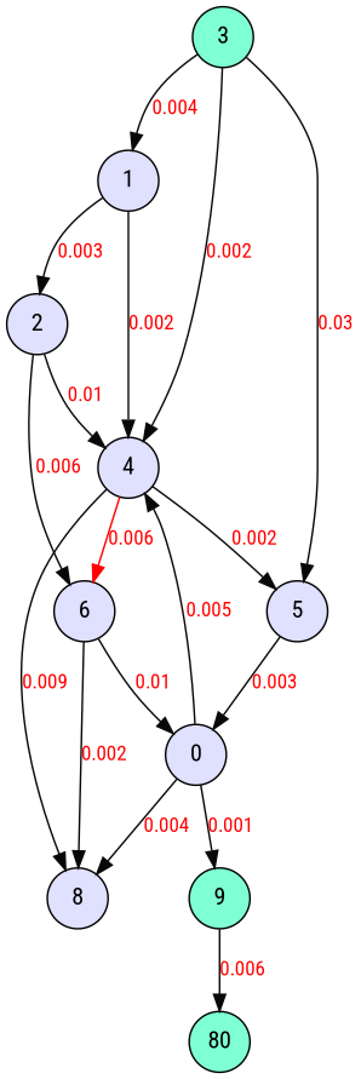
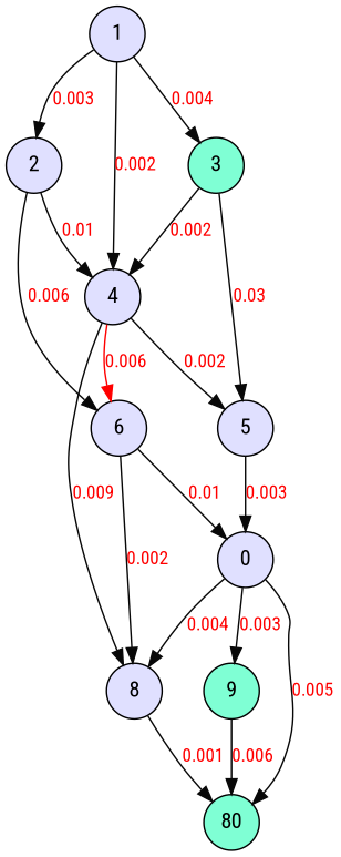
  digraph {
    fontname="Roboto Condensed"
    node [fillcolor="#e0e0ff" fixedsize=true fontname="Roboto Condensed" fontsize=14 style=filled]
    edge [color=gray3 fontcolor=red fontname="Roboto Condensed" fontsize=12 labeljust=center]
    1 [height=0.5 width=0.5]
    2 [height=0.5 width=0.5]
    3 [fillcolor=aquamarine height=0.5 width=0.5]
    4 [height=0.5 width=0.5]
    6 [height=0.5 width=0.5]
    5 [height=0.5 width=0.5]
    8 [height=0.5 width=0.5]
    n8 [height=0.5 label=0 width=0.5]
    n9 [fillcolor=aquamarine height=0.5 label=80 width=0.5]
    9 [fillcolor=aquamarine height=0.5 width=0.5]
    1 -> 2 [label=0.003]
-   3 -> 1 [label=0.004]
+   1 -> 3 [label=0.004]
    1 -> 4 [label=0.002]
    2 -> 4 [label=0.01]
    2 -> 6 [label=0.006]
    3 -> 4 [label=0.002]
    3 -> 5 [label=0.03]
    4 -> 6 [color=red label=0.006]
    4 -> 5 [label=0.002]
    4 -> 8 [label=0.009]
    6 -> 8 [label=0.002]
    6 -> n8 [label=0.01]
    5 -> n8 [label=0.003]
+   8 -> n9 [label=0.001]
    n8 -> 8 [label=0.004]
-   n8 -> 4 [label=0.005]
-   n8 -> 9 [label=0.001]
+   n8 -> n9 [label=0.005]
+   n8 -> 9 [label=0.003]
    9 -> n9 [label=0.006]
  }
